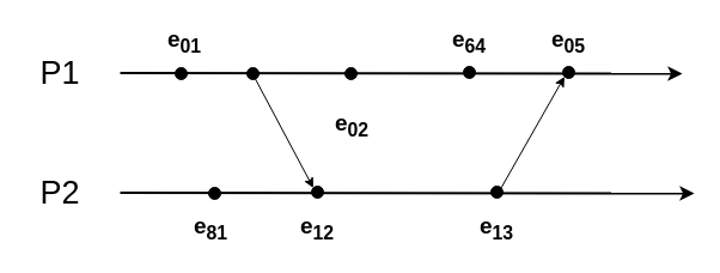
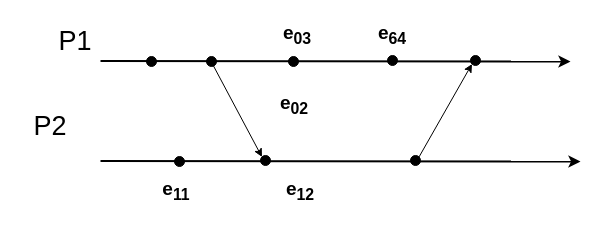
  <mxCell id="0" />
  <mxCell id="1" parent="0" />
  <mxCell id="2" value="" style="endArrow=classic;html=1;rounded=0;strokeWidth=2;" edge="1" parent="1"><mxGeometry width="50" height="50" relative="1" as="geometry"><mxPoint x="100" y="60.5" as="sourcePoint" /><mxPoint x="570" y="61" as="targetPoint" /></mxGeometry></mxCell>
  <mxCell id="3" value="" style="endArrow=classic;html=1;rounded=0;strokeWidth=2;" edge="1" parent="1"><mxGeometry width="50" height="50" relative="1" as="geometry"><mxPoint x="100" y="160.5" as="sourcePoint" /><mxPoint x="580" y="161" as="targetPoint" /></mxGeometry></mxCell>
- <mxCell id="4" value="P1" style="text;html=1;align=center;verticalAlign=middle;whiteSpace=wrap;rounded=0;fontSize=27;" vertex="1" parent="1"><mxGeometry x="20" y="46" width="60" height="30" as="geometry" /></mxCell>
- <mxCell id="5" value="P2" style="text;html=1;align=center;verticalAlign=middle;whiteSpace=wrap;rounded=0;fontSize=27;" vertex="1" parent="1"><mxGeometry x="20" y="146" width="60" height="30" as="geometry" /></mxCell>
+ <mxCell id="4" value="P1" style="text;html=1;align=center;verticalAlign=middle;whiteSpace=wrap;rounded=0;fontSize=27;" vertex="1" parent="1"><mxGeometry x="45" y="26" width="60" height="30" as="geometry" /></mxCell>
+ <mxCell id="5" value="P2" style="text;html=1;align=center;verticalAlign=middle;whiteSpace=wrap;rounded=0;fontSize=27;" vertex="1" parent="1"><mxGeometry x="20" y="111" width="60" height="30" as="geometry" /></mxCell>
  <mxCell id="6" value="" style="ellipse;whiteSpace=wrap;html=1;aspect=fixed;fillColor=#000000;" vertex="1" parent="1"><mxGeometry x="146" y="56" width="10" height="10" as="geometry" /></mxCell>
  <mxCell id="7" value="" style="ellipse;whiteSpace=wrap;html=1;aspect=fixed;fillColor=#000000;" vertex="1" parent="1"><mxGeometry x="206" y="56" width="10" height="10" as="geometry" /></mxCell>
  <mxCell id="8" value="" style="ellipse;whiteSpace=wrap;html=1;aspect=fixed;fillColor=#000000;" vertex="1" parent="1"><mxGeometry x="288" y="56" width="10" height="10" as="geometry" /></mxCell>
  <mxCell id="9" value="" style="ellipse;whiteSpace=wrap;html=1;aspect=fixed;fillColor=#000000;" vertex="1" parent="1"><mxGeometry x="174" y="156" width="10" height="10" as="geometry" /></mxCell>
  <mxCell id="10" value="" style="ellipse;whiteSpace=wrap;html=1;aspect=fixed;fillColor=#000000;" vertex="1" parent="1"><mxGeometry x="260" y="155" width="10" height="10" as="geometry" /></mxCell>
  <mxCell id="11" value="" style="endArrow=classic;html=1;rounded=0;strokeWidth=1;exitX=0.648;exitY=0.844;exitDx=0;exitDy=0;entryX=0;entryY=0;entryDx=0;entryDy=0;exitPerimeter=0;" edge="1" parent="1" source="7" target="10"><mxGeometry width="50" height="50" relative="1" as="geometry"><mxPoint x="406" y="96" as="sourcePoint" /><mxPoint x="516" y="116" as="targetPoint" /></mxGeometry></mxCell>
  <mxCell id="12" value="" style="ellipse;whiteSpace=wrap;html=1;aspect=fixed;fillColor=#000000;" vertex="1" parent="1"><mxGeometry x="387" y="55" width="10" height="10" as="geometry" /></mxCell>
  <mxCell id="13" value="" style="ellipse;whiteSpace=wrap;html=1;aspect=fixed;fillColor=#000000;" vertex="1" parent="1"><mxGeometry x="470" y="55" width="10" height="10" as="geometry" /></mxCell>
  <mxCell id="14" value="" style="ellipse;whiteSpace=wrap;html=1;aspect=fixed;fillColor=#000000;" vertex="1" parent="1"><mxGeometry x="410" y="155" width="10" height="10" as="geometry" /></mxCell>
  <mxCell id="15" value="" style="endArrow=classic;html=1;rounded=0;strokeWidth=1;exitX=1;exitY=0;exitDx=0;exitDy=0;entryX=0;entryY=1;entryDx=0;entryDy=0;" edge="1" parent="1" source="14" target="13"><mxGeometry width="50" height="50" relative="1" as="geometry"><mxPoint x="350" y="126" as="sourcePoint" /><mxPoint x="399" y="218" as="targetPoint" /></mxGeometry></mxCell>
- <mxCell id="16" value="&lt;b&gt;e&lt;sub&gt;01&lt;/sub&gt;&lt;/b&gt;" style="text;html=1;align=center;verticalAlign=middle;whiteSpace=wrap;rounded=0;fontSize=19;" vertex="1" parent="1"><mxGeometry x="124" y="20" width="60" height="30" as="geometry" /></mxCell>
  <mxCell id="17" value="&lt;b&gt;e&lt;sub&gt;02&lt;/sub&gt;&lt;/b&gt;" style="text;html=1;align=center;verticalAlign=middle;whiteSpace=wrap;rounded=0;fontSize=19;" vertex="1" parent="1"><mxGeometry x="264" y="90" width="60" height="30" as="geometry" /></mxCell>
+ <mxCell id="18" value="&lt;b&gt;e&lt;sub&gt;03&lt;/sub&gt;&lt;/b&gt;" style="text;html=1;align=center;verticalAlign=middle;whiteSpace=wrap;rounded=0;fontSize=19;" vertex="1" parent="1"><mxGeometry x="267" y="20" width="60" height="30" as="geometry" /></mxCell>
  <mxCell id="19" value="&lt;b&gt;e&lt;sub&gt;64&lt;/sub&gt;&lt;/b&gt;" style="text;html=1;align=center;verticalAlign=middle;whiteSpace=wrap;rounded=0;fontSize=19;" vertex="1" parent="1"><mxGeometry x="362" y="20" width="60" height="30" as="geometry" /></mxCell>
- <mxCell id="20" value="&lt;b&gt;e&lt;sub&gt;05&lt;/sub&gt;&lt;/b&gt;" style="text;html=1;align=center;verticalAlign=middle;whiteSpace=wrap;rounded=0;fontSize=19;" vertex="1" parent="1"><mxGeometry x="445" y="20" width="60" height="30" as="geometry" /></mxCell>
- <mxCell id="21" value="&lt;b&gt;e&lt;sub&gt;81&lt;/sub&gt;&lt;/b&gt;" style="text;html=1;align=center;verticalAlign=middle;whiteSpace=wrap;rounded=0;fontSize=19;" vertex="1" parent="1"><mxGeometry x="146" y="176" width="60" height="30" as="geometry" /></mxCell>
- <mxCell id="22" value="&lt;b&gt;e&lt;sub&gt;12&lt;/sub&gt;&lt;/b&gt;" style="text;html=1;align=center;verticalAlign=middle;whiteSpace=wrap;rounded=0;fontSize=19;" vertex="1" parent="1"><mxGeometry x="235" y="176" width="60" height="30" as="geometry" /></mxCell>
- <mxCell id="23" value="&lt;b&gt;e&lt;sub&gt;13&lt;/sub&gt;&lt;/b&gt;" style="text;html=1;align=center;verticalAlign=middle;whiteSpace=wrap;rounded=0;fontSize=19;" vertex="1" parent="1"><mxGeometry x="385" y="176" width="60" height="30" as="geometry" /></mxCell>
+ <mxCell id="21" value="&lt;b&gt;e&lt;sub&gt;11&lt;/sub&gt;&lt;/b&gt;" style="text;html=1;align=center;verticalAlign=middle;whiteSpace=wrap;rounded=0;fontSize=19;" vertex="1" parent="1"><mxGeometry x="146" y="176" width="60" height="30" as="geometry" /></mxCell>
+ <mxCell id="22" value="&lt;b&gt;e&lt;sub&gt;12&lt;/sub&gt;&lt;/b&gt;" style="text;html=1;align=center;verticalAlign=middle;whiteSpace=wrap;rounded=0;fontSize=19;" vertex="1" parent="1"><mxGeometry x="270" y="176" width="60" height="30" as="geometry" /></mxCell>
